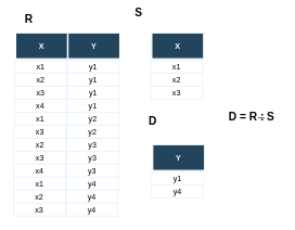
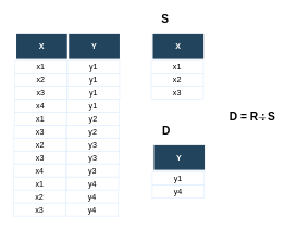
  <mxCell id="0" />
  <mxCell id="1" parent="0" />
  <mxCell id="2" value="x1" style="strokeColor=#DEEDFF" parent="1" vertex="1"><mxGeometry x="22" y="92" width="80.0" height="20" as="geometry" /></mxCell>
  <mxCell id="3" value="x2" style="strokeColor=#DEEDFF" parent="1" vertex="1"><mxGeometry x="22" y="112" width="80.0" height="20" as="geometry" /></mxCell>
  <mxCell id="4" value="x3" style="strokeColor=#DEEDFF" parent="1" vertex="1"><mxGeometry x="22" y="132" width="80.0" height="20" as="geometry" /></mxCell>
  <mxCell id="5" value="X" style="fillColor=#23445D;strokeColor=#FFFFFF;strokeWidth=2;fontColor=#FFFFFF;fontStyle=1" parent="1" vertex="1"><mxGeometry x="23.5" y="50" width="80.0" height="40.0" as="geometry" /></mxCell>
- <mxCell id="6" value="R" style="text;html=1;strokeColor=none;fillColor=none;align=center;verticalAlign=middle;whiteSpace=wrap;rounded=0;strokeWidth=3;fontStyle=1;fontSize=17;" parent="1" vertex="1"><mxGeometry x="23.5" y="20" width="40" height="20" as="geometry" /></mxCell>
  <mxCell id="7" value="x4" style="strokeColor=#DEEDFF" parent="1" vertex="1"><mxGeometry x="21.5" y="152" width="80.0" height="20" as="geometry" /></mxCell>
  <mxCell id="8" value="x1" style="strokeColor=#DEEDFF" parent="1" vertex="1"><mxGeometry x="21.5" y="172" width="80.0" height="20" as="geometry" /></mxCell>
  <mxCell id="9" value="y1" style="strokeColor=#DEEDFF" parent="1" vertex="1"><mxGeometry x="103" y="92" width="80.0" height="20" as="geometry" /></mxCell>
  <mxCell id="10" value="y1" style="strokeColor=#DEEDFF" parent="1" vertex="1"><mxGeometry x="103" y="112" width="80.0" height="20" as="geometry" /></mxCell>
  <mxCell id="11" value="y1" style="strokeColor=#DEEDFF" parent="1" vertex="1"><mxGeometry x="103" y="132" width="80.0" height="20" as="geometry" /></mxCell>
  <mxCell id="12" value="Y" style="fillColor=#23445D;strokeColor=#FFFFFF;strokeWidth=2;fontColor=#FFFFFF;fontStyle=1" parent="1" vertex="1"><mxGeometry x="104" y="50" width="80.0" height="40.0" as="geometry" /></mxCell>
  <mxCell id="13" value="y1" style="strokeColor=#DEEDFF" parent="1" vertex="1"><mxGeometry x="102.5" y="152" width="80.0" height="20" as="geometry" /></mxCell>
  <mxCell id="14" value="y2" style="strokeColor=#DEEDFF" parent="1" vertex="1"><mxGeometry x="102.5" y="172" width="80.0" height="20" as="geometry" /></mxCell>
  <mxCell id="15" value="x3" style="strokeColor=#DEEDFF" parent="1" vertex="1"><mxGeometry x="21" y="192" width="80.0" height="20" as="geometry" /></mxCell>
  <mxCell id="16" value="x2" style="strokeColor=#DEEDFF" parent="1" vertex="1"><mxGeometry x="21" y="212" width="80.0" height="20" as="geometry" /></mxCell>
  <mxCell id="17" value="x3" style="strokeColor=#DEEDFF" parent="1" vertex="1"><mxGeometry x="21" y="232" width="80.0" height="20" as="geometry" /></mxCell>
  <mxCell id="18" value="x4" style="strokeColor=#DEEDFF" parent="1" vertex="1"><mxGeometry x="20.5" y="252" width="80.0" height="20" as="geometry" /></mxCell>
  <mxCell id="19" value="x1" style="strokeColor=#DEEDFF" parent="1" vertex="1"><mxGeometry x="20.5" y="272" width="80.0" height="20" as="geometry" /></mxCell>
  <mxCell id="20" value="y2" style="strokeColor=#DEEDFF" parent="1" vertex="1"><mxGeometry x="102" y="192" width="80.0" height="20" as="geometry" /></mxCell>
  <mxCell id="21" value="y3" style="strokeColor=#DEEDFF" parent="1" vertex="1"><mxGeometry x="102" y="212" width="80.0" height="20" as="geometry" /></mxCell>
  <mxCell id="22" value="y3" style="strokeColor=#DEEDFF" parent="1" vertex="1"><mxGeometry x="102" y="232" width="80.0" height="20" as="geometry" /></mxCell>
  <mxCell id="23" value="y3" style="strokeColor=#DEEDFF" parent="1" vertex="1"><mxGeometry x="101.5" y="252" width="80.0" height="20" as="geometry" /></mxCell>
  <mxCell id="24" value="y4" style="strokeColor=#DEEDFF" parent="1" vertex="1"><mxGeometry x="101.5" y="272" width="80.0" height="20" as="geometry" /></mxCell>
  <mxCell id="25" value="x2" style="strokeColor=#DEEDFF" parent="1" vertex="1"><mxGeometry x="20" y="292" width="80.0" height="20" as="geometry" /></mxCell>
  <mxCell id="26" value="x3" style="strokeColor=#DEEDFF" parent="1" vertex="1"><mxGeometry x="20" y="312" width="80.0" height="20" as="geometry" /></mxCell>
  <mxCell id="27" value="y4" style="strokeColor=#DEEDFF" parent="1" vertex="1"><mxGeometry x="101" y="292" width="80.0" height="20" as="geometry" /></mxCell>
  <mxCell id="28" value="y4" style="strokeColor=#DEEDFF" parent="1" vertex="1"><mxGeometry x="101" y="312" width="80.0" height="20" as="geometry" /></mxCell>
  <mxCell id="29" value="x1" style="strokeColor=#DEEDFF" parent="1" vertex="1"><mxGeometry x="231.5" y="92" width="80.0" height="20" as="geometry" /></mxCell>
  <mxCell id="30" value="x2" style="strokeColor=#DEEDFF" parent="1" vertex="1"><mxGeometry x="231.5" y="112" width="80.0" height="20" as="geometry" /></mxCell>
  <mxCell id="31" value="x3" style="strokeColor=#DEEDFF" parent="1" vertex="1"><mxGeometry x="231.5" y="132" width="80.0" height="20" as="geometry" /></mxCell>
  <mxCell id="32" value="X" style="fillColor=#23445D;strokeColor=#FFFFFF;strokeWidth=2;fontColor=#FFFFFF;fontStyle=1" parent="1" vertex="1"><mxGeometry x="233" y="50" width="80.0" height="40.0" as="geometry" /></mxCell>
- <mxCell id="33" value="S" style="text;html=1;strokeColor=none;fillColor=none;align=center;verticalAlign=middle;whiteSpace=wrap;rounded=0;strokeWidth=3;fontStyle=1;fontSize=17;" parent="1" vertex="1"><mxGeometry x="193" y="10" width="40" height="20" as="geometry" /></mxCell>
+ <mxCell id="33" value="S" style="text;html=1;strokeColor=none;fillColor=none;align=center;verticalAlign=middle;whiteSpace=wrap;rounded=0;strokeWidth=3;fontStyle=1;fontSize=17;" parent="1" vertex="1"><mxGeometry x="233" y="20" width="40" height="20" as="geometry" /></mxCell>
  <mxCell id="34" value="y1" style="strokeColor=#DEEDFF" parent="1" vertex="1"><mxGeometry x="233" y="264" width="80.0" height="20" as="geometry" /></mxCell>
  <mxCell id="35" value="y4" style="strokeColor=#DEEDFF" parent="1" vertex="1"><mxGeometry x="233" y="284" width="80.0" height="20" as="geometry" /></mxCell>
  <mxCell id="36" value="Y" style="fillColor=#23445D;strokeColor=#FFFFFF;strokeWidth=2;fontColor=#FFFFFF;fontStyle=1" parent="1" vertex="1"><mxGeometry x="234.5" y="222" width="80.0" height="40.0" as="geometry" /></mxCell>
- <mxCell id="37" value="D" style="text;html=1;strokeColor=none;fillColor=none;align=center;verticalAlign=middle;whiteSpace=wrap;rounded=0;strokeWidth=3;fontStyle=1;fontSize=17;" parent="1" vertex="1"><mxGeometry x="214.5" y="177" width="40" height="20" as="geometry" /></mxCell>
+ <mxCell id="37" value="D" style="text;html=1;strokeColor=none;fillColor=none;align=center;verticalAlign=middle;whiteSpace=wrap;rounded=0;strokeWidth=3;fontStyle=1;fontSize=17;" parent="1" vertex="1"><mxGeometry x="234.5" y="192" width="40" height="20" as="geometry" /></mxCell>
  <mxCell id="38" value="D = R : S" style="text;html=1;strokeColor=none;fillColor=none;align=center;verticalAlign=middle;whiteSpace=wrap;rounded=0;strokeWidth=3;fontStyle=1;fontSize=17;" parent="1" vertex="1"><mxGeometry x="341.5" y="170" width="90" height="20" as="geometry" /></mxCell>
  <mxCell id="39" value="" style="endArrow=none;html=1;" parent="1" edge="1"><mxGeometry width="50" height="50" relative="1" as="geometry"><mxPoint x="396.5" y="181" as="sourcePoint" /><mxPoint x="406.5" y="181" as="targetPoint" /></mxGeometry></mxCell>
